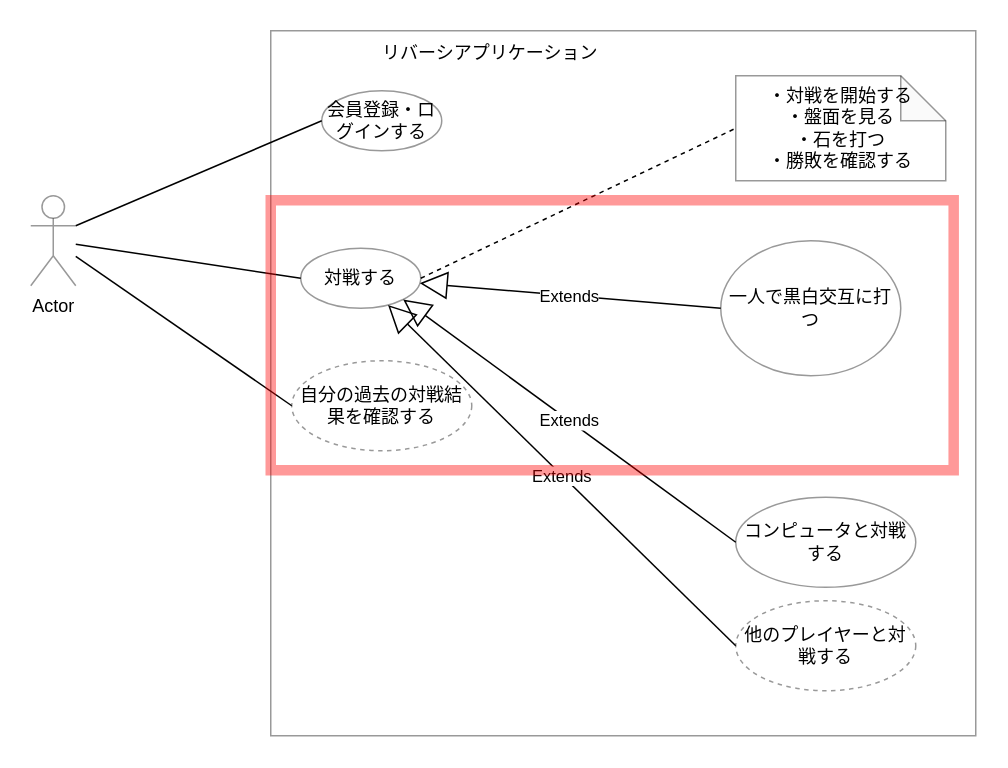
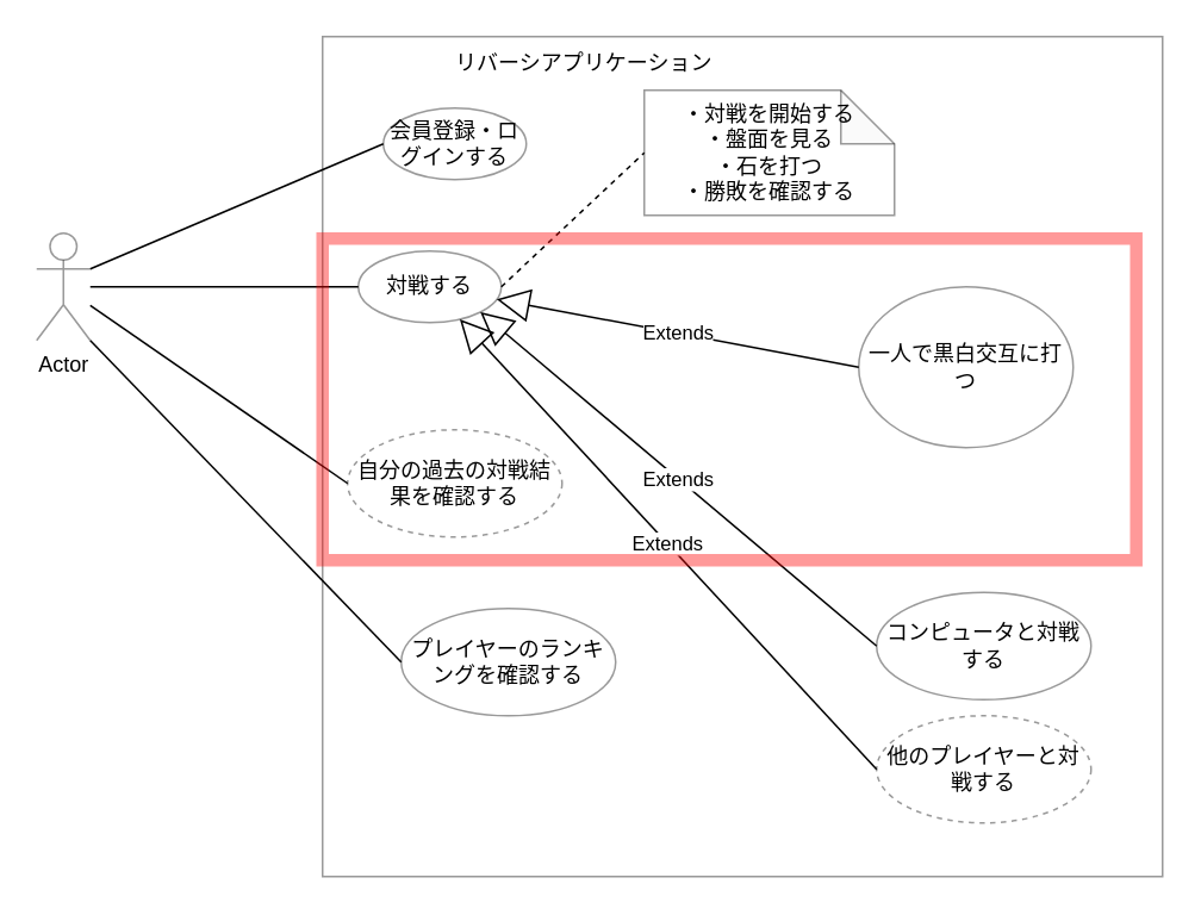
  <mxCell id="0" />
  <mxCell id="1" parent="0" />
  <mxCell id="2" value="" style="whiteSpace=wrap;html=1;aspect=fixed;align=center;opacity=40;strokeWidth=1;" vertex="1" parent="1"><mxGeometry x="180" y="20" width="470" height="470" as="geometry" /></mxCell>
  <mxCell id="3" value="&lt;span style=&quot;&quot;&gt;リバーシアプリケーション&lt;/span&gt;" style="text;html=1;align=center;verticalAlign=middle;resizable=0;points=[];autosize=1;strokeColor=none;fillColor=none;" vertex="1" parent="1"><mxGeometry x="241" y="20" width="170" height="30" as="geometry" /></mxCell>
  <mxCell id="4" value="Actor" style="shape=umlActor;verticalLabelPosition=bottom;verticalAlign=top;html=1;strokeColor=#000000;strokeWidth=1;opacity=40;" vertex="1" parent="1"><mxGeometry x="20" y="130" width="30" height="60" as="geometry" /></mxCell>
  <mxCell id="5" value="会員登録・ログインする" style="ellipse;whiteSpace=wrap;html=1;strokeColor=#000000;strokeWidth=1;opacity=40;" vertex="1" parent="1"><mxGeometry x="214" y="60" width="80" height="40" as="geometry" /></mxCell>
- <mxCell id="6" value="対戦する" style="ellipse;whiteSpace=wrap;html=1;strokeColor=#000000;strokeWidth=1;opacity=40;" vertex="1" parent="1"><mxGeometry x="200" y="165" width="80" height="40" as="geometry" /></mxCell>
+ <mxCell id="6" value="対戦する" style="ellipse;whiteSpace=wrap;html=1;strokeColor=#000000;strokeWidth=1;opacity=40;" vertex="1" parent="1"><mxGeometry x="200" y="140" width="80" height="40" as="geometry" /></mxCell>
  <mxCell id="7" value="自分の過去の対戦結果を確認する" style="ellipse;whiteSpace=wrap;html=1;strokeColor=#000000;strokeWidth=1;opacity=40;dashed=1;" vertex="1" parent="1"><mxGeometry x="194" y="240" width="120" height="60" as="geometry" /></mxCell>
- <mxCell id="9" value="・対戦を開始する&lt;br&gt;・盤面を見る&lt;br&gt;・石を打つ&lt;br&gt;・勝敗を確認する" style="shape=note;whiteSpace=wrap;html=1;backgroundOutline=1;darkOpacity=0.05;strokeColor=#000000;strokeWidth=1;opacity=40;" vertex="1" parent="1"><mxGeometry x="490" y="50" width="140" height="70" as="geometry" /></mxCell>
+ <mxCell id="8" value="プレイヤーのランキングを確認する" style="ellipse;whiteSpace=wrap;html=1;strokeColor=#000000;strokeWidth=1;opacity=40;" vertex="1" parent="1"><mxGeometry x="224" y="340" width="120" height="60" as="geometry" /></mxCell>
+ <mxCell id="9" value="・対戦を開始する&lt;br&gt;・盤面を見る&lt;br&gt;・石を打つ&lt;br&gt;・勝敗を確認する" style="shape=note;whiteSpace=wrap;html=1;backgroundOutline=1;darkOpacity=0.05;strokeColor=#000000;strokeWidth=1;opacity=40;" vertex="1" parent="1"><mxGeometry x="360" y="50" width="140" height="70" as="geometry" /></mxCell>
  <mxCell id="10" value="" style="endArrow=none;dashed=1;html=1;entryX=0;entryY=0.5;entryDx=0;entryDy=0;entryPerimeter=0;exitX=1;exitY=0.5;exitDx=0;exitDy=0;" edge="1" parent="1" source="6" target="9"><mxGeometry width="50" height="50" relative="1" as="geometry"><mxPoint x="300" y="130" as="sourcePoint" /><mxPoint x="350" y="80" as="targetPoint" /></mxGeometry></mxCell>
  <mxCell id="11" value="他のプレイヤーと対戦する" style="ellipse;whiteSpace=wrap;html=1;strokeColor=#000000;strokeWidth=1;opacity=40;dashed=1;" vertex="1" parent="1"><mxGeometry x="490" y="400" width="120" height="60" as="geometry" /></mxCell>
  <mxCell id="12" value="コンピュータと対戦する" style="ellipse;whiteSpace=wrap;html=1;strokeColor=#000000;strokeWidth=1;opacity=40;" vertex="1" parent="1"><mxGeometry x="490" y="331" width="120" height="60" as="geometry" /></mxCell>
  <mxCell id="13" value="一人で黒白交互に打つ" style="ellipse;whiteSpace=wrap;html=1;strokeColor=#000000;strokeWidth=1;opacity=40;" vertex="1" parent="1"><mxGeometry x="480" y="160" width="120" height="90" as="geometry" /></mxCell>
  <mxCell id="14" value="Extends" style="endArrow=block;endSize=16;endFill=0;html=1;exitX=0;exitY=0.5;exitDx=0;exitDy=0;" edge="1" parent="1" source="13" target="6"><mxGeometry width="160" relative="1" as="geometry"><mxPoint x="360" y="160" as="sourcePoint" /><mxPoint x="520" y="160" as="targetPoint" /></mxGeometry></mxCell>
  <mxCell id="15" value="Extends" style="endArrow=block;endSize=16;endFill=0;html=1;entryX=1;entryY=1;entryDx=0;entryDy=0;exitX=0;exitY=0.5;exitDx=0;exitDy=0;" edge="1" parent="1" source="12" target="6"><mxGeometry width="160" relative="1" as="geometry"><mxPoint x="360" y="240" as="sourcePoint" /><mxPoint x="520" y="240" as="targetPoint" /></mxGeometry></mxCell>
  <mxCell id="16" value="Extends" style="endArrow=block;endSize=16;endFill=0;html=1;exitX=0;exitY=0.5;exitDx=0;exitDy=0;" edge="1" parent="1" source="11" target="6"><mxGeometry width="160" relative="1" as="geometry"><mxPoint x="362" y="320" as="sourcePoint" /><mxPoint x="272" y="150" as="targetPoint" /></mxGeometry></mxCell>
  <mxCell id="17" value="" style="endArrow=none;html=1;entryX=0;entryY=0.5;entryDx=0;entryDy=0;" edge="1" parent="1" target="5"><mxGeometry width="50" height="50" relative="1" as="geometry"><mxPoint x="50" y="150" as="sourcePoint" /><mxPoint x="100" y="100" as="targetPoint" /></mxGeometry></mxCell>
  <mxCell id="18" value="" style="endArrow=none;html=1;entryX=0;entryY=0.5;entryDx=0;entryDy=0;" edge="1" parent="1" source="4" target="6"><mxGeometry width="50" height="50" relative="1" as="geometry"><mxPoint x="60" y="160" as="sourcePoint" /><mxPoint x="224" y="90" as="targetPoint" /></mxGeometry></mxCell>
  <mxCell id="19" value="" style="endArrow=none;html=1;entryX=0;entryY=0.5;entryDx=0;entryDy=0;" edge="1" parent="1" source="4" target="7"><mxGeometry width="50" height="50" relative="1" as="geometry"><mxPoint x="60" y="167.486" as="sourcePoint" /><mxPoint x="224" y="140" as="targetPoint" /></mxGeometry></mxCell>
+ <mxCell id="20" value="" style="endArrow=none;html=1;entryX=0;entryY=0.5;entryDx=0;entryDy=0;exitX=1;exitY=1;exitDx=0;exitDy=0;exitPerimeter=0;" edge="1" parent="1" source="4" target="8"><mxGeometry width="50" height="50" relative="1" as="geometry"><mxPoint x="50" y="239.997" as="sourcePoint" /><mxPoint x="188" y="310.35" as="targetPoint" /></mxGeometry></mxCell>
  <mxCell id="21" value="" style="rounded=0;whiteSpace=wrap;html=1;strokeColor=#FF0000;strokeWidth=7;opacity=40;fillColor=none;" vertex="1" parent="1"><mxGeometry x="180" y="133" width="455.29" height="180" as="geometry" /></mxCell>
